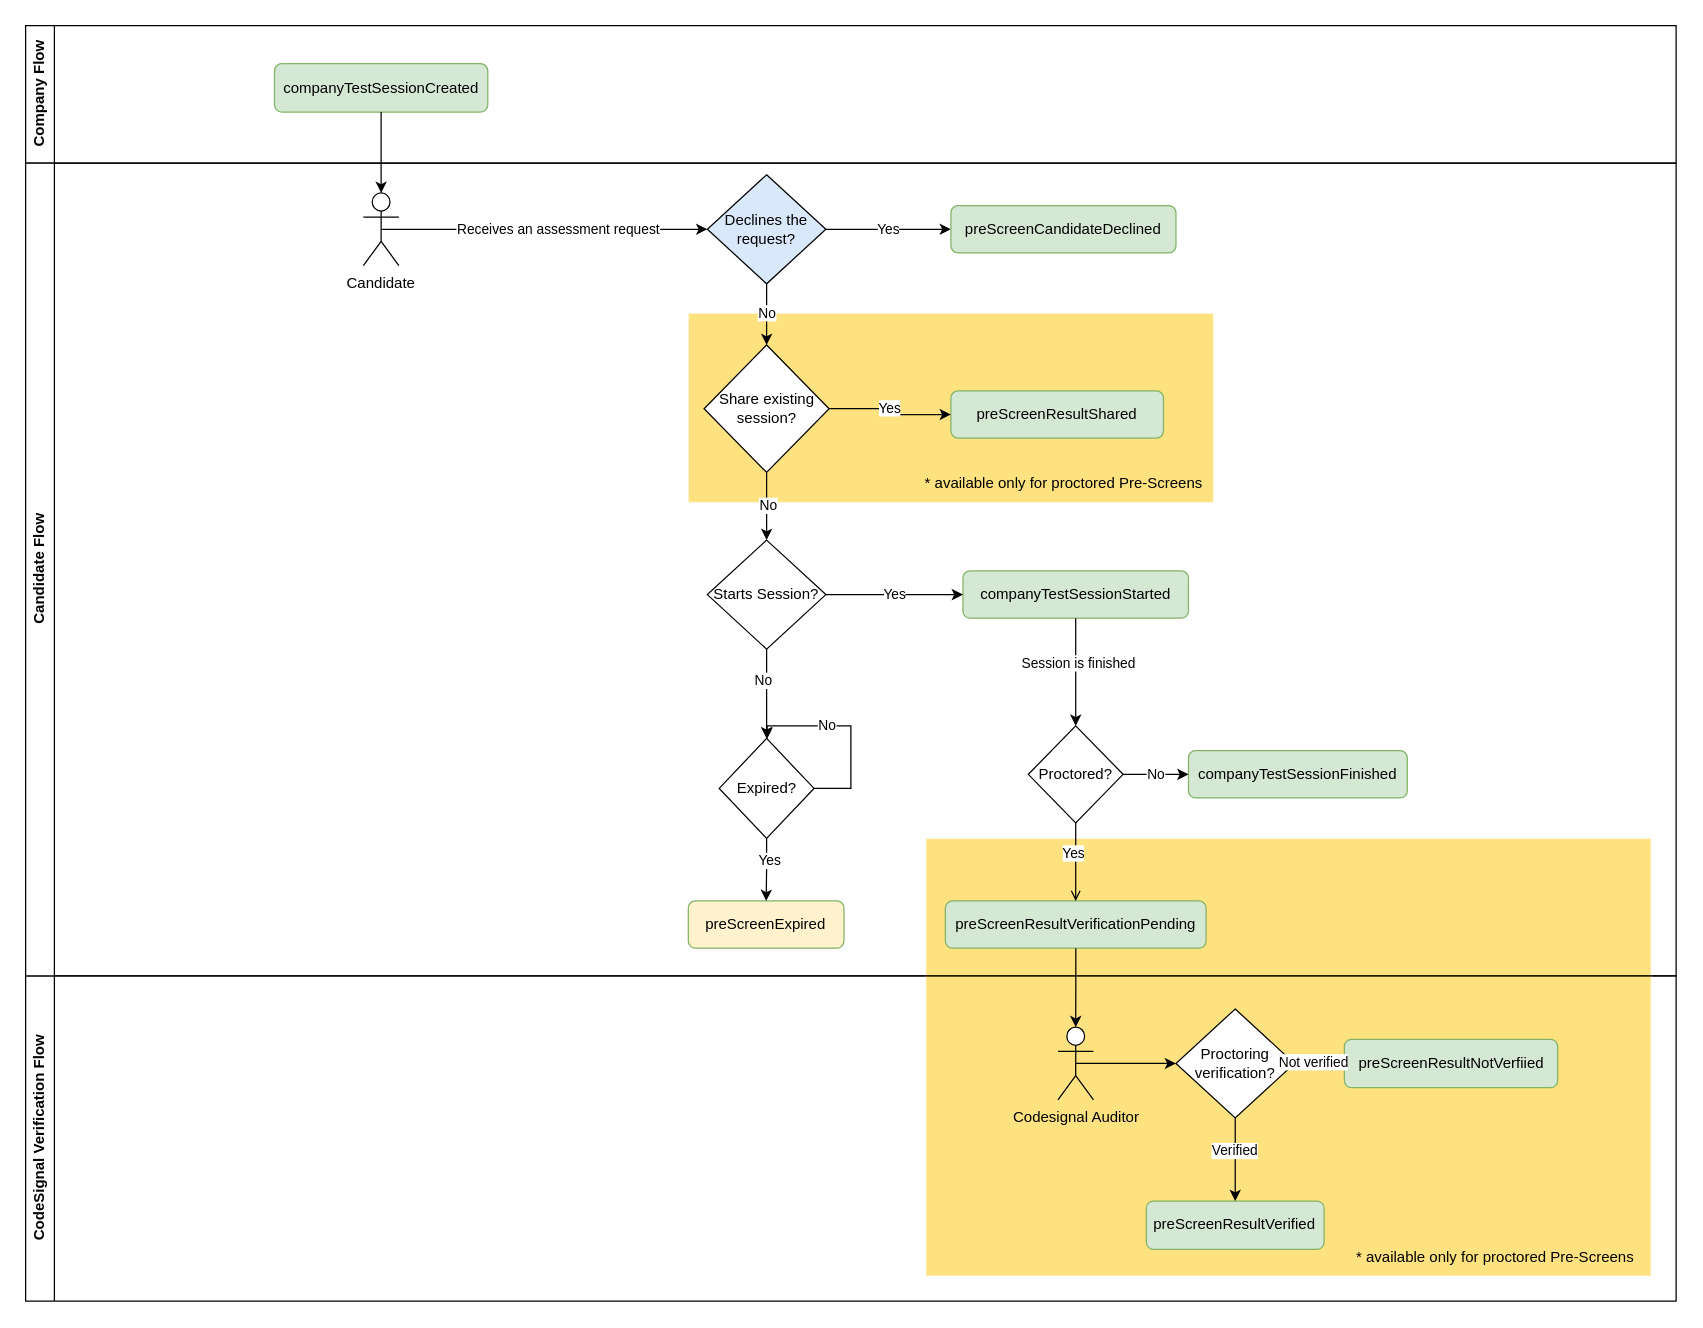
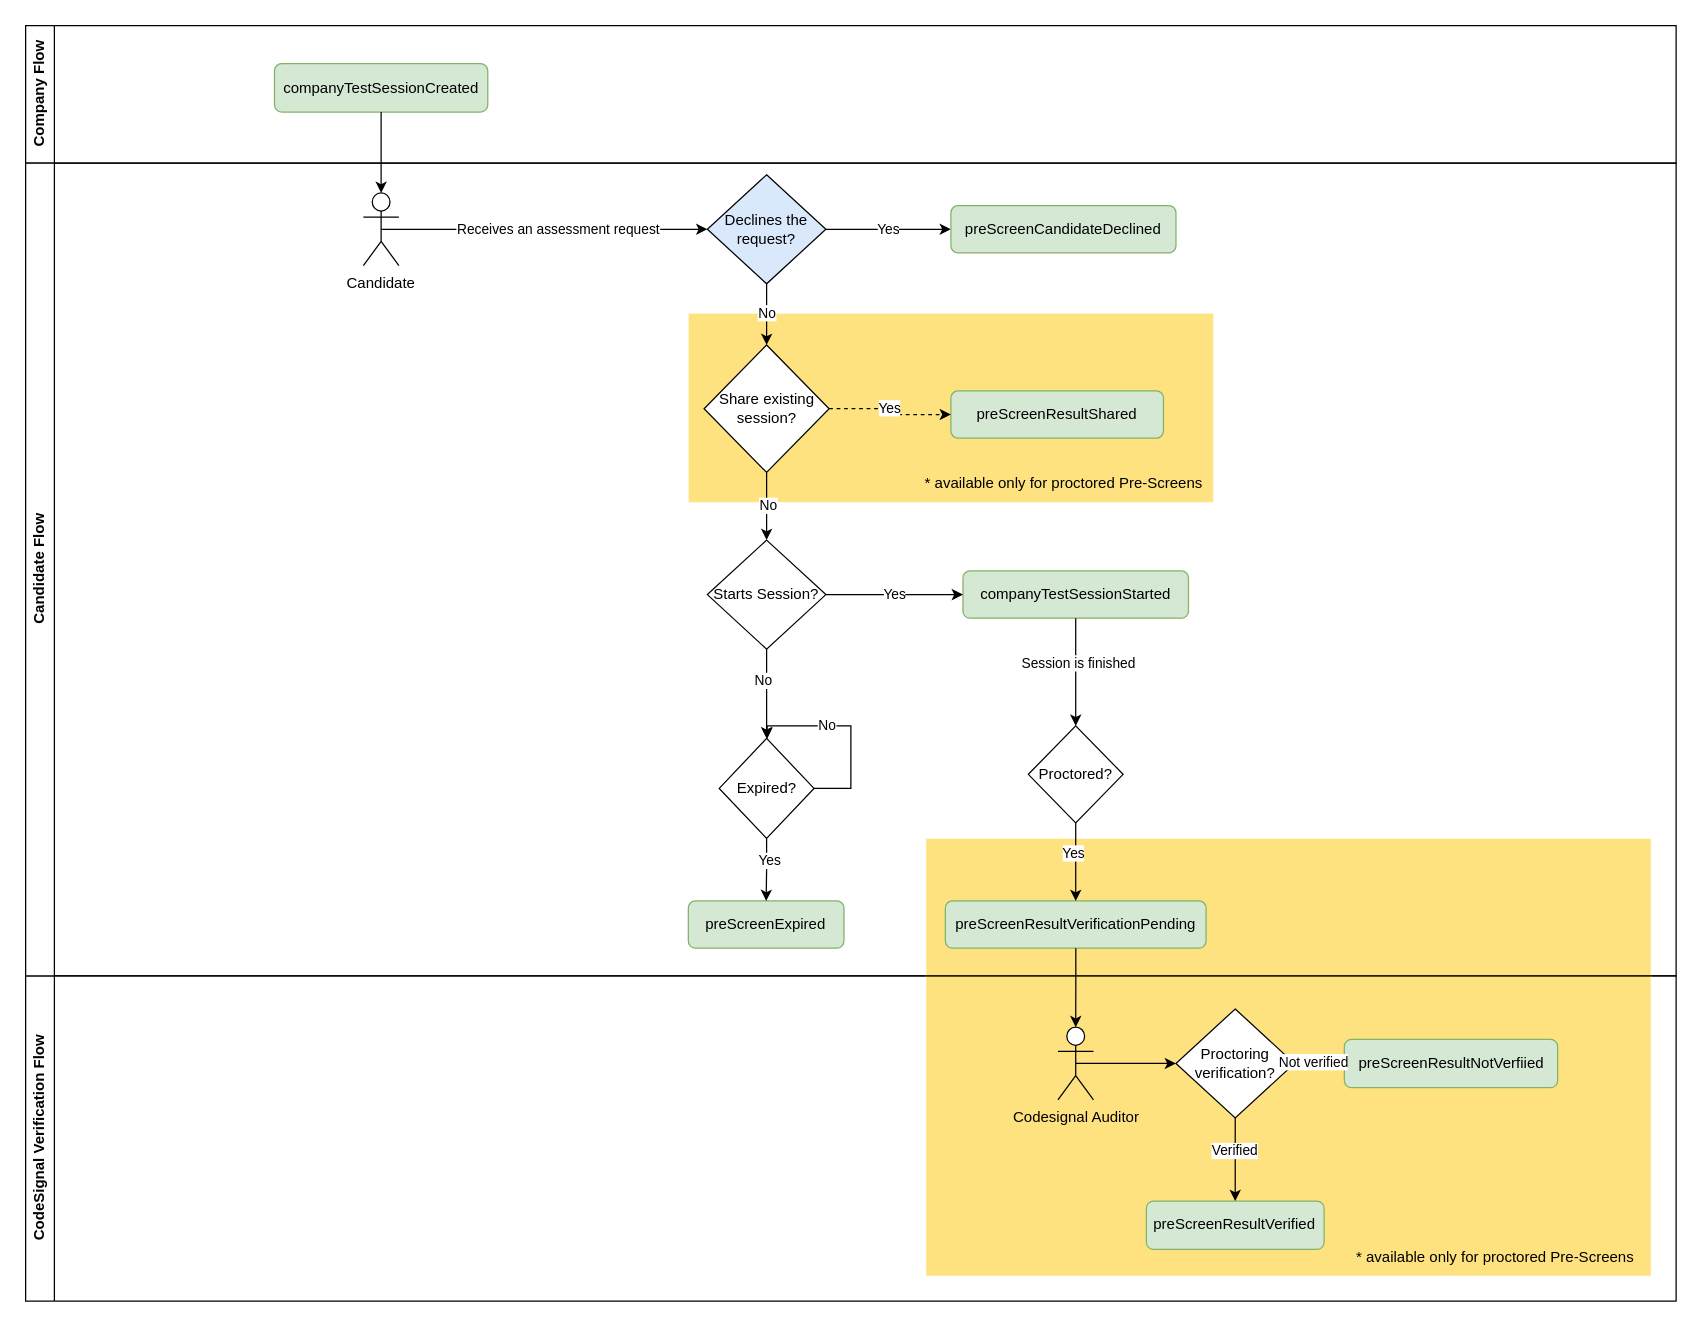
  <mxCell id="0" />
  <mxCell id="1" parent="0" />
  <mxCell id="2" value="CodeSignal Verification Flow" style="swimlane;horizontal=0;whiteSpace=wrap;html=1;" vertex="1" parent="1"><mxGeometry x="20" y="780" width="1320" height="260" as="geometry" /></mxCell>
  <mxCell id="3" value="" style="rounded=0;whiteSpace=wrap;html=1;fillColor=#fec603;strokeColor=#FFFFFF;gradientColor=none;opacity=50;" vertex="1" parent="2"><mxGeometry x="720" y="-110" width="580" height="350" as="geometry" /></mxCell>
  <mxCell id="4" value="preScreenResultVerified" style="rounded=1;whiteSpace=wrap;html=1;fillColor=#d5e8d4;strokeColor=#82b366;" vertex="1" parent="2"><mxGeometry x="896.31" y="180.003" width="142.157" height="38.76" as="geometry" /></mxCell>
  <mxCell id="5" value="Codesignal Auditor" style="shape=umlActor;verticalLabelPosition=bottom;verticalAlign=top;html=1;outlineConnect=0;" vertex="1" parent="2"><mxGeometry x="825.603" y="40.934" width="28.431" height="58.14" as="geometry" /></mxCell>
  <mxCell id="6" value="Proctoring verification?" style="rhombus;whiteSpace=wrap;html=1;" vertex="1" parent="2"><mxGeometry x="920.003" y="26.4" width="94.771" height="87.209" as="geometry" /></mxCell>
  <mxCell id="7" style="edgeStyle=orthogonalEdgeStyle;rounded=0;orthogonalLoop=1;jettySize=auto;html=1;exitX=0.5;exitY=0.5;exitDx=0;exitDy=0;exitPerimeter=0;" edge="1" parent="2" source="5" target="6"><mxGeometry relative="1" as="geometry" /></mxCell>
  <mxCell id="8" style="edgeStyle=orthogonalEdgeStyle;rounded=0;orthogonalLoop=1;jettySize=auto;html=1;exitX=0.5;exitY=1;exitDx=0;exitDy=0;entryX=0.5;entryY=0;entryDx=0;entryDy=0;" edge="1" parent="2" source="6" target="4"><mxGeometry relative="1" as="geometry"><mxPoint x="953.444" y="287.403" as="targetPoint" /></mxGeometry></mxCell>
  <mxCell id="9" value="Verified" style="edgeLabel;html=1;align=center;verticalAlign=middle;resizable=0;points=[];" vertex="1" connectable="0" parent="8"><mxGeometry x="-0.226" y="-1" relative="1" as="geometry"><mxPoint as="offset" /></mxGeometry></mxCell>
  <mxCell id="10" value="preScreenResultNotVerfiied" style="rounded=1;whiteSpace=wrap;html=1;fillColor=#d5e8d4;strokeColor=#82b366;" vertex="1" parent="2"><mxGeometry x="1054.672" y="50.624" width="170.588" height="38.76" as="geometry" /></mxCell>
  <mxCell id="11" style="edgeStyle=orthogonalEdgeStyle;rounded=0;orthogonalLoop=1;jettySize=auto;html=1;exitX=1;exitY=0.5;exitDx=0;exitDy=0;" edge="1" parent="2" source="6" target="10"><mxGeometry relative="1" as="geometry"><mxPoint x="1140" y="82" as="targetPoint" /></mxGeometry></mxCell>
  <mxCell id="12" value="Not verified" style="edgeLabel;html=1;align=center;verticalAlign=middle;resizable=0;points=[];" vertex="1" connectable="0" parent="11"><mxGeometry x="-0.234" y="-1" relative="1" as="geometry"><mxPoint y="-3" as="offset" /></mxGeometry></mxCell>
  <mxCell id="13" value="* available only for proctored Pre-Screens" style="text;html=1;align=center;verticalAlign=middle;resizable=0;points=[];autosize=1;strokeColor=none;fillColor=none;" vertex="1" parent="2"><mxGeometry x="1050" y="210.0" width="250" height="30" as="geometry" /></mxCell>
  <mxCell id="14" value="Company Flow" style="swimlane;horizontal=0;whiteSpace=wrap;html=1;" vertex="1" parent="1"><mxGeometry x="20" y="20" width="1320" height="110" as="geometry" /></mxCell>
  <mxCell id="15" value="companyTestSessionCreated" style="rounded=1;whiteSpace=wrap;html=1;fillColor=#d5e8d4;strokeColor=#82b366;" vertex="1" parent="14"><mxGeometry x="199.02" y="30.31" width="170.588" height="38.76" as="geometry" /></mxCell>
  <mxCell id="16" value="Candidate Flow" style="swimlane;horizontal=0;whiteSpace=wrap;html=1;" vertex="1" parent="1"><mxGeometry x="20" y="130" width="1320" height="650" as="geometry" /></mxCell>
  <mxCell id="17" value="" style="rounded=0;whiteSpace=wrap;html=1;fillColor=#fec600ff;strokeColor=#FFFFFF;opacity=50;" vertex="1" parent="16"><mxGeometry x="530" y="120" width="420" height="151.32" as="geometry" /></mxCell>
  <mxCell id="18" value="Candidate" style="shape=umlActor;verticalLabelPosition=bottom;verticalAlign=top;html=1;outlineConnect=0;" vertex="1" parent="16"><mxGeometry x="270.098" y="23.745" width="28.431" height="58.14" as="geometry" /></mxCell>
  <mxCell id="19" value="Starts Session?" style="rhombus;whiteSpace=wrap;html=1;" vertex="1" parent="16"><mxGeometry x="545.226" y="301.397" width="94.771" height="87.209" as="geometry" /></mxCell>
  <mxCell id="20" style="edgeStyle=orthogonalEdgeStyle;rounded=0;orthogonalLoop=1;jettySize=auto;html=1;exitX=0.5;exitY=0.5;exitDx=0;exitDy=0;exitPerimeter=0;entryX=0;entryY=0.5;entryDx=0;entryDy=0;" edge="1" parent="16" source="18" target="37"><mxGeometry relative="1" as="geometry"><mxPoint x="482.386" y="62.984" as="targetPoint" /></mxGeometry></mxCell>
  <mxCell id="21" value="Receives an assessment request" style="edgeLabel;html=1;align=center;verticalAlign=middle;resizable=0;points=[];" vertex="1" connectable="0" parent="20"><mxGeometry x="0.234" y="1" relative="1" as="geometry"><mxPoint x="-20" y="1" as="offset" /></mxGeometry></mxCell>
  <mxCell id="22" value="companyTestSessionStarted" style="rounded=1;whiteSpace=wrap;html=1;fillColor=#d5e8d4;strokeColor=#82b366;" vertex="1" parent="16"><mxGeometry x="749.64" y="326.11" width="180.36" height="37.79" as="geometry" /></mxCell>
  <mxCell id="23" value="Yes" style="edgeStyle=orthogonalEdgeStyle;rounded=0;orthogonalLoop=1;jettySize=auto;html=1;entryX=0;entryY=0.5;entryDx=0;entryDy=0;" edge="1" parent="16" source="19" target="22"><mxGeometry relative="1" as="geometry"><mxPoint x="577.157" y="113.372" as="sourcePoint" /></mxGeometry></mxCell>
  <mxCell id="24" value="Proctored?" style="rhombus;whiteSpace=wrap;html=1;" vertex="1" parent="16"><mxGeometry x="801.911" y="450.0" width="75.817" height="77.519" as="geometry" /></mxCell>
  <mxCell id="25" style="edgeStyle=orthogonalEdgeStyle;rounded=0;orthogonalLoop=1;jettySize=auto;html=1;exitX=0.5;exitY=1;exitDx=0;exitDy=0;entryX=0.5;entryY=0;entryDx=0;entryDy=0;" edge="1" parent="16" source="22" target="24"><mxGeometry relative="1" as="geometry" /></mxCell>
  <mxCell id="26" value="Session is finished" style="edgeLabel;html=1;align=center;verticalAlign=middle;resizable=0;points=[];" vertex="1" connectable="0" parent="25"><mxGeometry x="-0.164" y="2" relative="1" as="geometry"><mxPoint as="offset" /></mxGeometry></mxCell>
- <mxCell id="27" value="companyTestSessionFinished" style="rounded=1;whiteSpace=wrap;html=1;fillColor=#d5e8d4;strokeColor=#82b366;" vertex="1" parent="16"><mxGeometry x="930" y="469.86" width="175" height="37.79" as="geometry" /></mxCell>
- <mxCell id="28" value="No" style="edgeStyle=orthogonalEdgeStyle;rounded=0;orthogonalLoop=1;jettySize=auto;html=1;exitX=1;exitY=0.5;exitDx=0;exitDy=0;entryX=0;entryY=0.5;entryDx=0;entryDy=0;" edge="1" parent="16" source="24" target="27"><mxGeometry relative="1" as="geometry"><mxPoint x="866.209" y="840.116" as="targetPoint" /></mxGeometry></mxCell>
- <mxCell id="29" value="preScreenExpired" style="rounded=1;whiteSpace=wrap;html=1;fillColor=#fff2cc;strokeColor=#82b366;" vertex="1" parent="16"><mxGeometry x="530" y="590" width="124.48" height="37.79" as="geometry" /></mxCell>
+ <mxCell id="29" value="preScreenExpired" style="rounded=1;whiteSpace=wrap;html=1;fillColor=#d5e8d4;strokeColor=#82b366;" vertex="1" parent="16"><mxGeometry x="530" y="590" width="124.48" height="37.79" as="geometry" /></mxCell>
  <mxCell id="30" style="edgeStyle=orthogonalEdgeStyle;rounded=0;orthogonalLoop=1;jettySize=auto;html=1;entryX=0.5;entryY=0;entryDx=0;entryDy=0;" edge="1" parent="16" source="34" target="29"><mxGeometry relative="1" as="geometry"><mxPoint x="530.719" y="554.264" as="sourcePoint" /></mxGeometry></mxCell>
  <mxCell id="31" value="Yes" style="edgeLabel;html=1;align=center;verticalAlign=middle;resizable=0;points=[];" vertex="1" connectable="0" parent="30"><mxGeometry x="-0.3" y="2" relative="1" as="geometry"><mxPoint as="offset" /></mxGeometry></mxCell>
  <mxCell id="32" value="" style="edgeStyle=orthogonalEdgeStyle;rounded=0;orthogonalLoop=1;jettySize=auto;html=1;" edge="1" parent="16" source="19" target="34"><mxGeometry relative="1" as="geometry"><mxPoint x="529.636" y="530.039" as="targetPoint" /><mxPoint x="529.771" y="399.225" as="sourcePoint" /></mxGeometry></mxCell>
  <mxCell id="33" value="No" style="edgeLabel;html=1;align=center;verticalAlign=middle;resizable=0;points=[];" vertex="1" connectable="0" parent="32"><mxGeometry x="-0.302" y="-3" relative="1" as="geometry"><mxPoint as="offset" /></mxGeometry></mxCell>
  <mxCell id="34" value="Expired?" style="rhombus;whiteSpace=wrap;html=1;" vertex="1" parent="16"><mxGeometry x="554.7" y="460" width="75.82" height="80" as="geometry" /></mxCell>
  <mxCell id="35" value="Yes" style="edgeStyle=orthogonalEdgeStyle;rounded=0;orthogonalLoop=1;jettySize=auto;html=1;exitX=1;exitY=0.5;exitDx=0;exitDy=0;entryX=0;entryY=0.5;entryDx=0;entryDy=0;" edge="1" parent="16" source="37" target="38"><mxGeometry relative="1" as="geometry" /></mxCell>
  <mxCell id="36" value="No" style="edgeStyle=orthogonalEdgeStyle;rounded=0;orthogonalLoop=1;jettySize=auto;html=1;exitX=0.5;exitY=1;exitDx=0;exitDy=0;entryX=0.5;entryY=0;entryDx=0;entryDy=0;" edge="1" parent="16" source="37" target="41"><mxGeometry relative="1" as="geometry" /></mxCell>
  <mxCell id="37" value="Declines the request?" style="rhombus;whiteSpace=wrap;html=1;fillColor=#dae8fc;" vertex="1" parent="16"><mxGeometry x="545.226" y="9.21" width="94.771" height="87.209" as="geometry" /></mxCell>
  <mxCell id="38" value="preScreenCandidateDeclined" style="rounded=1;whiteSpace=wrap;html=1;fillColor=#d5e8d4;strokeColor=#82b366;" vertex="1" parent="16"><mxGeometry x="740" y="33.92" width="180" height="37.79" as="geometry" /></mxCell>
  <mxCell id="39" style="edgeStyle=orthogonalEdgeStyle;rounded=0;orthogonalLoop=1;jettySize=auto;html=1;exitX=0.5;exitY=1;exitDx=0;exitDy=0;entryX=0.5;entryY=0;entryDx=0;entryDy=0;" edge="1" parent="16" source="41" target="19"><mxGeometry relative="1" as="geometry" /></mxCell>
  <mxCell id="40" value="No" style="edgeLabel;html=1;align=center;verticalAlign=middle;resizable=0;points=[];" vertex="1" connectable="0" parent="39"><mxGeometry x="-0.029" y="1" relative="1" as="geometry"><mxPoint as="offset" /></mxGeometry></mxCell>
  <mxCell id="41" value="Share existing session?" style="rhombus;whiteSpace=wrap;html=1;" vertex="1" parent="16"><mxGeometry x="542.61" y="145.35" width="100" height="101.94" as="geometry" /></mxCell>
  <mxCell id="42" value="preScreenResultShared" style="rounded=1;whiteSpace=wrap;html=1;fillColor=#d5e8d4;strokeColor=#82b366;" vertex="1" parent="16"><mxGeometry x="740" y="182.07" width="170" height="37.79" as="geometry" /></mxCell>
- <mxCell id="43" value="" style="edgeStyle=orthogonalEdgeStyle;rounded=0;orthogonalLoop=1;jettySize=auto;html=1;" edge="1" parent="16" source="41" target="42"><mxGeometry relative="1" as="geometry" /></mxCell>
+ <mxCell id="43" value="" style="edgeStyle=orthogonalEdgeStyle;rounded=0;orthogonalLoop=1;jettySize=auto;html=1;dashed=1;" edge="1" parent="16" source="41" target="42"><mxGeometry relative="1" as="geometry" /></mxCell>
  <mxCell id="44" value="Yes" style="edgeLabel;html=1;align=center;verticalAlign=middle;resizable=0;points=[];" vertex="1" connectable="0" parent="43"><mxGeometry x="-0.058" y="2" relative="1" as="geometry"><mxPoint y="1" as="offset" /></mxGeometry></mxCell>
  <mxCell id="45" value="No" style="edgeStyle=orthogonalEdgeStyle;rounded=0;orthogonalLoop=1;jettySize=auto;html=1;exitX=1;exitY=0.5;exitDx=0;exitDy=0;" edge="1" parent="16" source="34" target="34"><mxGeometry x="0.25" relative="1" as="geometry"><Array as="points"><mxPoint x="660" y="500" /><mxPoint x="660" y="450" /><mxPoint x="593" y="450" /></Array><mxPoint as="offset" /><mxPoint x="270" y="440" as="targetPoint" /><mxPoint x="664.54" y="510" as="sourcePoint" /></mxGeometry></mxCell>
  <mxCell id="46" value="* available only for proctored Pre-Screens" style="text;html=1;align=center;verticalAlign=middle;resizable=0;points=[];autosize=1;strokeColor=none;fillColor=none;" vertex="1" parent="16"><mxGeometry x="705" y="241.32" width="250" height="30" as="geometry" /></mxCell>
  <mxCell id="47" style="edgeStyle=orthogonalEdgeStyle;rounded=0;orthogonalLoop=1;jettySize=auto;html=1;entryX=0.5;entryY=0;entryDx=0;entryDy=0;entryPerimeter=0;" edge="1" source="15" target="18" parent="1"><mxGeometry relative="1" as="geometry" /></mxCell>
  <mxCell id="48" value="preScreenResultVerificationPending" style="rounded=1;whiteSpace=wrap;html=1;fillColor=#d5e8d4;strokeColor=#82b366;" vertex="1" parent="1"><mxGeometry x="755.571" y="720.003" width="208.497" height="37.791" as="geometry" /></mxCell>
  <mxCell id="49" style="edgeStyle=orthogonalEdgeStyle;rounded=0;orthogonalLoop=1;jettySize=auto;html=1;entryX=0.5;entryY=0;entryDx=0;entryDy=0;entryPerimeter=0;" edge="1" source="48" target="5" parent="1"><mxGeometry relative="1" as="geometry" /></mxCell>
- <mxCell id="50" style="edgeStyle=orthogonalEdgeStyle;rounded=0;orthogonalLoop=1;jettySize=auto;html=1;exitX=0.5;exitY=1;exitDx=0;exitDy=0;entryX=0.5;entryY=0;entryDx=0;entryDy=0;endArrow=open;" edge="1" source="24" target="48" parent="1"><mxGeometry relative="1" as="geometry"><mxPoint x="781.961" y="1115.465" as="targetPoint" /></mxGeometry></mxCell>
+ <mxCell id="50" style="edgeStyle=orthogonalEdgeStyle;rounded=0;orthogonalLoop=1;jettySize=auto;html=1;exitX=0.5;exitY=1;exitDx=0;exitDy=0;entryX=0.5;entryY=0;entryDx=0;entryDy=0;" edge="1" source="24" target="48" parent="1"><mxGeometry relative="1" as="geometry"><mxPoint x="781.961" y="1115.465" as="targetPoint" /></mxGeometry></mxCell>
  <mxCell id="51" value="Yes" style="edgeLabel;html=1;align=center;verticalAlign=middle;resizable=0;points=[];" vertex="1" connectable="0" parent="50"><mxGeometry x="-0.231" y="-2" relative="1" as="geometry"><mxPoint as="offset" /></mxGeometry></mxCell>
